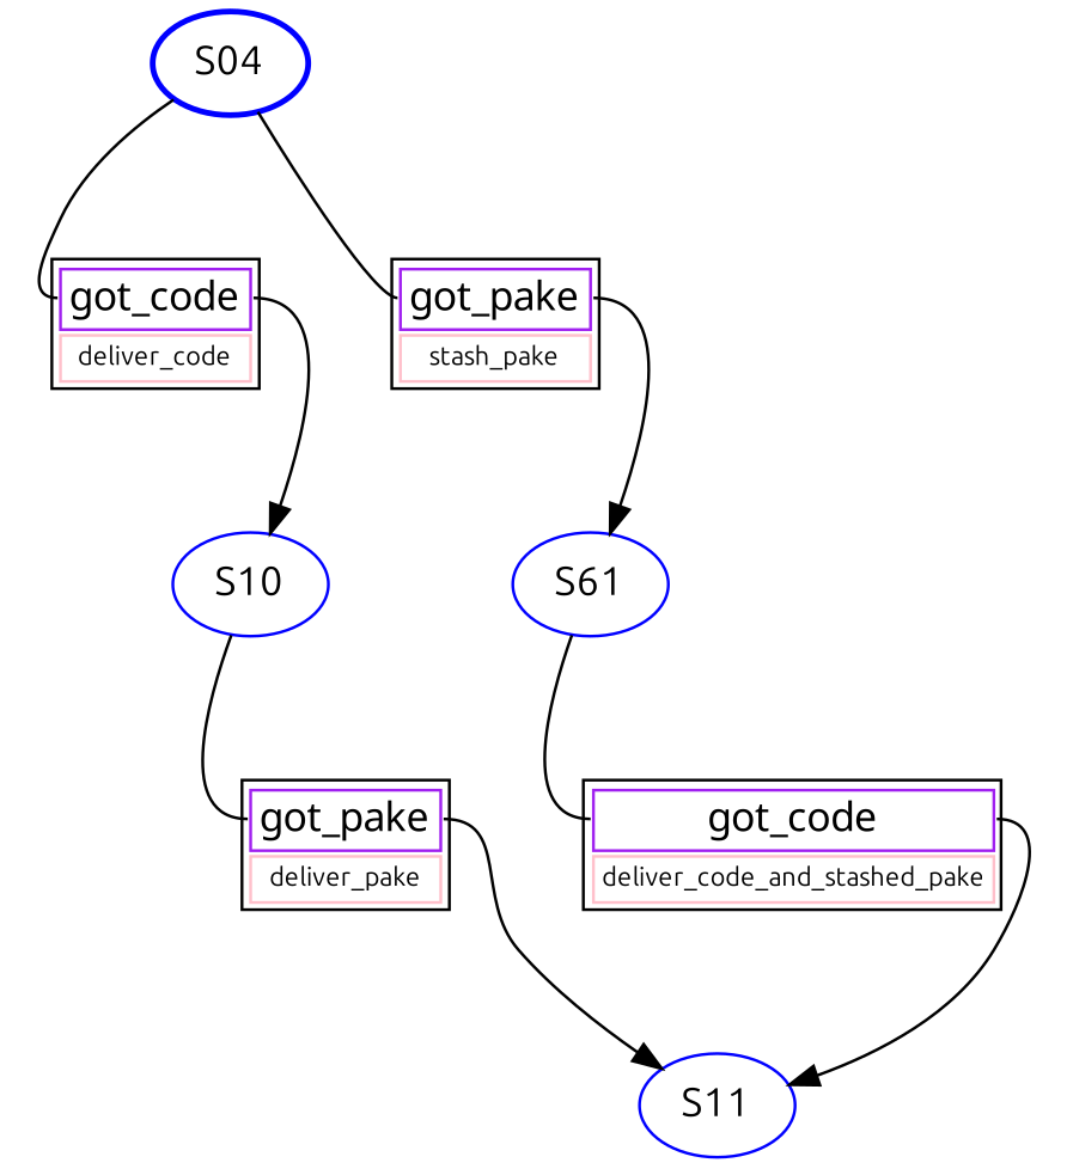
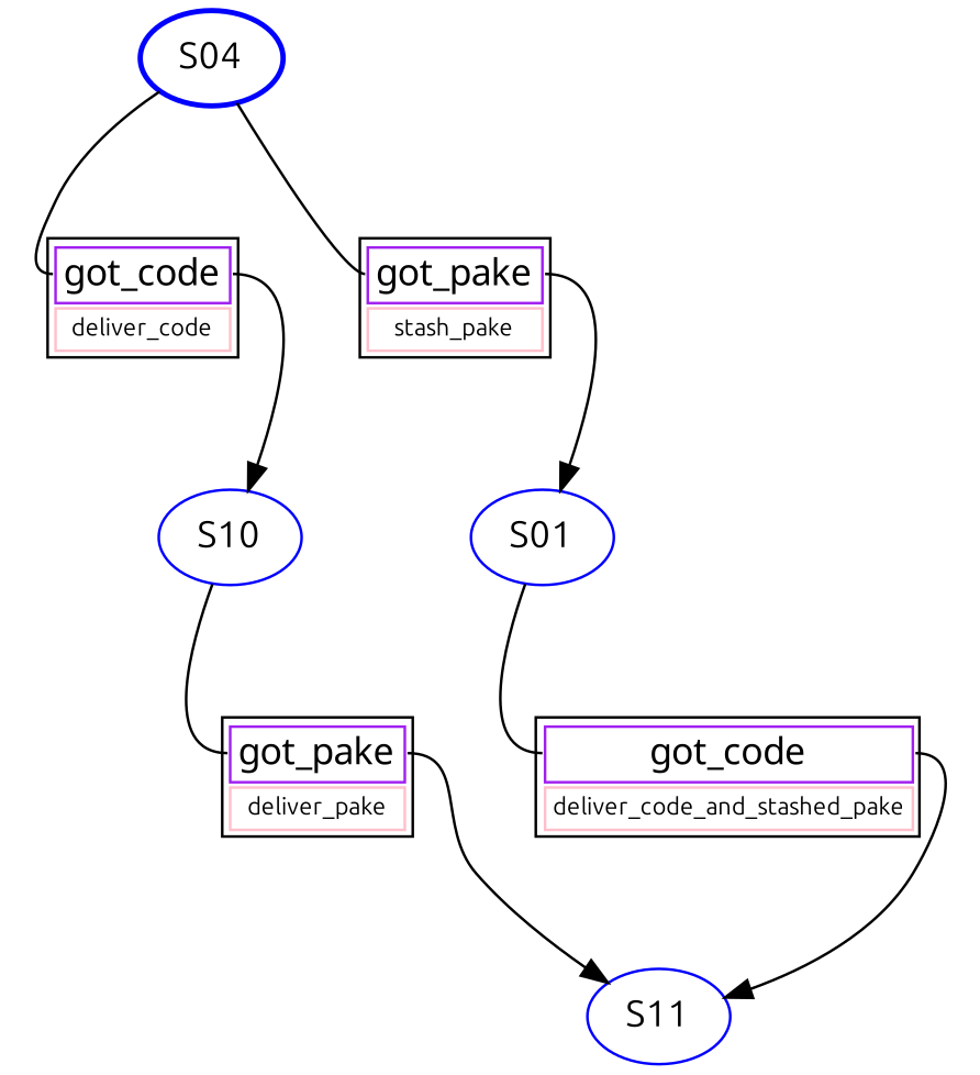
  digraph {
    fontname=Ubuntu
    pack=true
    node [fontname=Ubuntu shape=ellipse]
    edge [fontname=Ubuntu]
-   S01 [color=blue fontame=Menlo label=S61]
+   S01 [color=blue fontame=Menlo]
    n2 [label=<<table ><tr ><td color="purple" colspan="1" port="tableport"><font face="menlo-italic">got_code</font></td></tr><tr ><td color="pink"><font point-size="9">deliver_code_and_stashed_pake</font></td></tr></table>> margin=0.2 shape=none]
    S11 [color=blue fontame=Menlo]
    n4 [color=blue fontame="Menlo-Bold" label=S04 style=bold]
    n5 [label=<<table ><tr ><td color="purple" colspan="1" port="tableport"><font face="menlo-italic">got_code</font></td></tr><tr ><td color="pink"><font point-size="9">deliver_code</font></td></tr></table>> margin=0.2 shape=none]
    n6 [label=<<table ><tr ><td color="purple" colspan="1" port="tableport"><font face="menlo-italic">got_pake</font></td></tr><tr ><td color="pink"><font point-size="9">stash_pake</font></td></tr></table>> margin=0.2 shape=none]
    S10 [color=blue fontame=Menlo]
    n8 [label=<<table ><tr ><td color="purple" colspan="1" port="tableport"><font face="menlo-italic">got_pake</font></td></tr><tr ><td color="pink"><font point-size="9">deliver_pake</font></td></tr></table>> margin=0.2 shape=none]
    S01 -> n2 [arrowhead=none headport="tableport:w"]
    n2 -> S11 [tailport="tableport:e"]
    n4 -> n5 [arrowhead=none headport="tableport:w"]
    n4 -> n6 [arrowhead=none headport="tableport:w"]
    n5 -> S10 [tailport="tableport:e"]
    n6 -> S01 [tailport="tableport:e"]
    S10 -> n8 [arrowhead=none headport="tableport:w"]
    n8 -> S11 [tailport="tableport:e"]
  }
